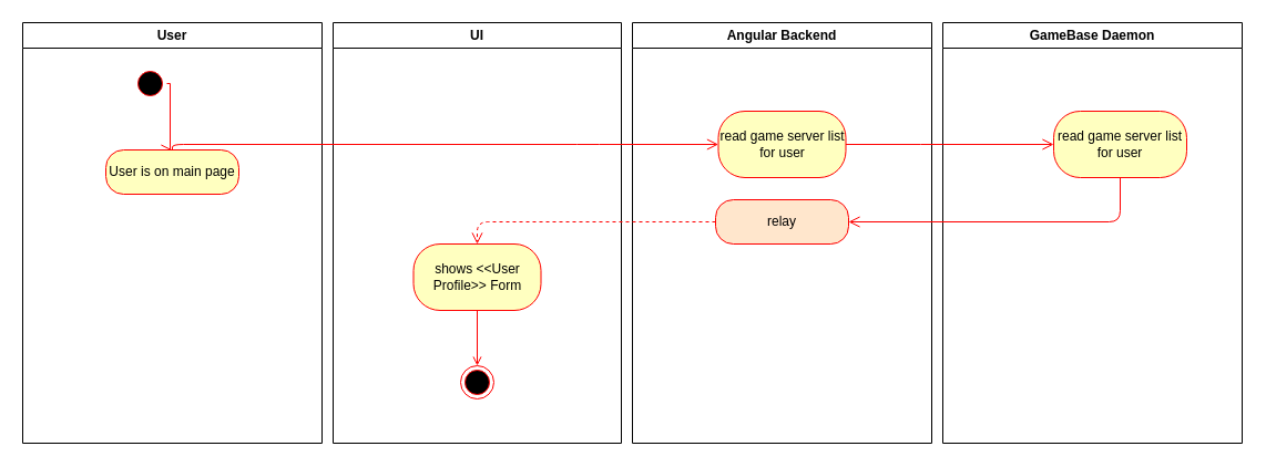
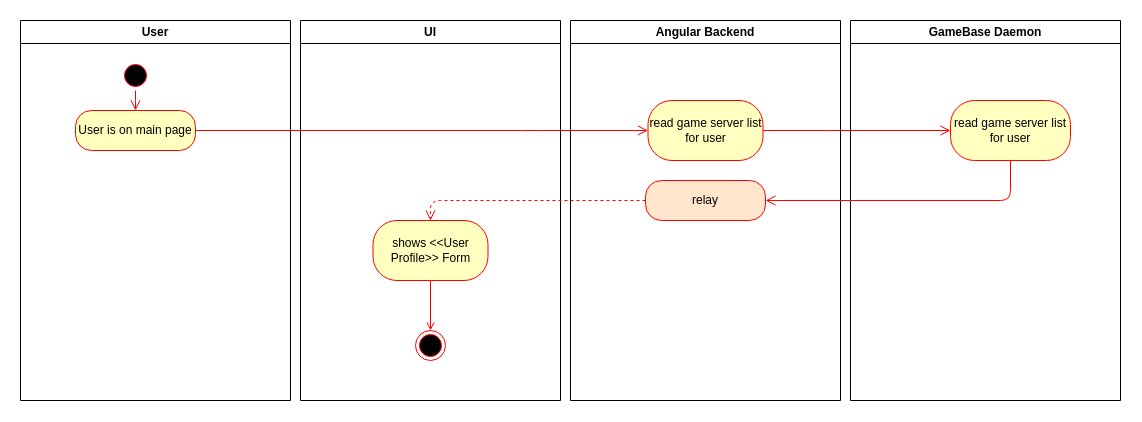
  <mxCell id="0" />
  <mxCell id="1" parent="0" />
  <mxCell id="2" value="User" style="swimlane;whiteSpace=wrap" parent="1" vertex="1"><mxGeometry x="20" y="20" width="270" height="380" as="geometry" /></mxCell>
  <mxCell id="3" value="" style="ellipse;shape=startState;fillColor=#000000;strokeColor=#ff0000;" parent="2" vertex="1"><mxGeometry x="100" y="40" width="30" height="30" as="geometry" /></mxCell>
  <mxCell id="4" value="" style="edgeStyle=elbowEdgeStyle;elbow=horizontal;verticalAlign=bottom;endArrow=open;endSize=8;strokeColor=#FF0000;endFill=1;rounded=0;entryX=0.5;entryY=0;" parent="2" source="3" target="5" edge="1"><mxGeometry x="100" y="40" as="geometry"><mxPoint x="115" y="110" as="targetPoint" /></mxGeometry></mxCell>
- <mxCell id="5" value="User is on main page" style="rounded=1;whiteSpace=wrap;html=1;arcSize=40;fillColor=#ffffc0;strokeColor=#ff0000;" parent="2" vertex="1"><mxGeometry x="75" y="115" width="120" height="40" as="geometry" /></mxCell>
+ <mxCell id="5" value="User is on main page" style="rounded=1;whiteSpace=wrap;html=1;arcSize=40;fillColor=#ffffc0;strokeColor=#ff0000;" parent="2" vertex="1"><mxGeometry x="55" y="90" width="120" height="40" as="geometry" /></mxCell>
  <mxCell id="6" value="UI" style="swimlane;whiteSpace=wrap" parent="1" vertex="1"><mxGeometry x="300" y="20" width="260" height="380" as="geometry" /></mxCell>
  <mxCell id="7" value="&lt;div&gt;shows &amp;lt;&amp;lt;User Profile&amp;gt;&amp;gt; Form&lt;br&gt;&lt;/div&gt;" style="rounded=1;whiteSpace=wrap;html=1;arcSize=40;fillColor=#ffffc0;strokeColor=#ff0000;" parent="6" vertex="1"><mxGeometry x="72.5" y="200" width="115" height="60" as="geometry" /></mxCell>
  <mxCell id="8" style="edgeStyle=orthogonalEdgeStyle;rounded=0;orthogonalLoop=1;jettySize=auto;html=1;entryX=0.5;entryY=0;entryDx=0;entryDy=0;endArrow=open;endFill=0;strokeColor=#FF0000;align=left;exitX=0.5;exitY=1;exitDx=0;exitDy=0;" parent="6" source="7" target="9" edge="1"><mxGeometry relative="1" as="geometry"><mxPoint x="130" y="614" as="sourcePoint" /></mxGeometry></mxCell>
  <mxCell id="9" value="" style="ellipse;html=1;shape=endState;fillColor=#000000;strokeColor=#ff0000;" parent="6" vertex="1"><mxGeometry x="115" y="310" width="30" height="30" as="geometry" /></mxCell>
  <mxCell id="10" value="Angular Backend" style="swimlane;whiteSpace=wrap" parent="1" vertex="1"><mxGeometry x="570" y="20" width="270" height="380" as="geometry" /></mxCell>
  <mxCell id="11" value="&lt;div&gt;read game server list for user&lt;/div&gt;" style="rounded=1;whiteSpace=wrap;html=1;arcSize=40;fillColor=#ffffc0;strokeColor=#ff0000;" parent="10" vertex="1"><mxGeometry x="77.5" y="80" width="115" height="60" as="geometry" /></mxCell>
  <mxCell id="12" value="relay" style="rounded=1;whiteSpace=wrap;html=1;arcSize=40;fillColor=#ffe6cc;strokeColor=#ff0000;" parent="10" vertex="1"><mxGeometry x="75" y="160" width="120" height="40" as="geometry" /></mxCell>
  <mxCell id="13" value="" style="edgeStyle=orthogonalEdgeStyle;html=1;verticalAlign=bottom;endArrow=open;endSize=8;strokeColor=#ff0000;entryX=0;entryY=0.5;entryDx=0;entryDy=0;" parent="1" source="5" target="11" edge="1"><mxGeometry relative="1" as="geometry"><mxPoint x="640" y="160" as="targetPoint" /><Array as="points"><mxPoint x="530" y="130" /><mxPoint x="530" y="130" /></Array></mxGeometry></mxCell>
  <mxCell id="14" value="GameBase Daemon" style="swimlane;whiteSpace=wrap" parent="1" vertex="1"><mxGeometry x="850" y="20" width="270" height="380" as="geometry" /></mxCell>
  <mxCell id="15" value="read game server list for user" style="rounded=1;whiteSpace=wrap;html=1;arcSize=40;fillColor=#ffffc0;strokeColor=#ff0000;" parent="14" vertex="1"><mxGeometry x="100" y="80" width="120" height="60" as="geometry" /></mxCell>
  <mxCell id="16" value="" style="edgeStyle=orthogonalEdgeStyle;html=1;verticalAlign=bottom;endArrow=open;endSize=8;strokeColor=#ff0000;entryX=0;entryY=0.5;entryDx=0;entryDy=0;exitX=1;exitY=0.5;exitDx=0;exitDy=0;" parent="1" source="11" target="15" edge="1"><mxGeometry relative="1" as="geometry"><mxPoint x="1092.5" y="230" as="targetPoint" /><Array as="points"><mxPoint x="840" y="130" /><mxPoint x="840" y="130" /></Array><mxPoint x="640" y="230" as="sourcePoint" /></mxGeometry></mxCell>
  <mxCell id="17" value="" style="edgeStyle=orthogonalEdgeStyle;html=1;verticalAlign=bottom;endArrow=open;endSize=8;strokeColor=#ff0000;entryX=1;entryY=0.5;entryDx=0;entryDy=0;exitX=0.5;exitY=1;exitDx=0;exitDy=0;" parent="1" source="15" target="12" edge="1"><mxGeometry relative="1" as="geometry"><mxPoint x="745" y="197" as="targetPoint" /><Array as="points" /><mxPoint x="790" y="170" as="sourcePoint" /></mxGeometry></mxCell>
  <mxCell id="18" value="" style="edgeStyle=orthogonalEdgeStyle;html=1;verticalAlign=bottom;endArrow=open;endSize=8;strokeColor=#ff0000;exitX=0;exitY=0.5;exitDx=0;exitDy=0;entryX=0.5;entryY=0;entryDx=0;entryDy=0;dashed=1;" parent="1" source="12" target="7" edge="1"><mxGeometry relative="1" as="geometry"><mxPoint x="570" y="200" as="targetPoint" /><Array as="points"><mxPoint x="430" y="200" /></Array><mxPoint x="650" y="200" as="sourcePoint" /></mxGeometry></mxCell>
